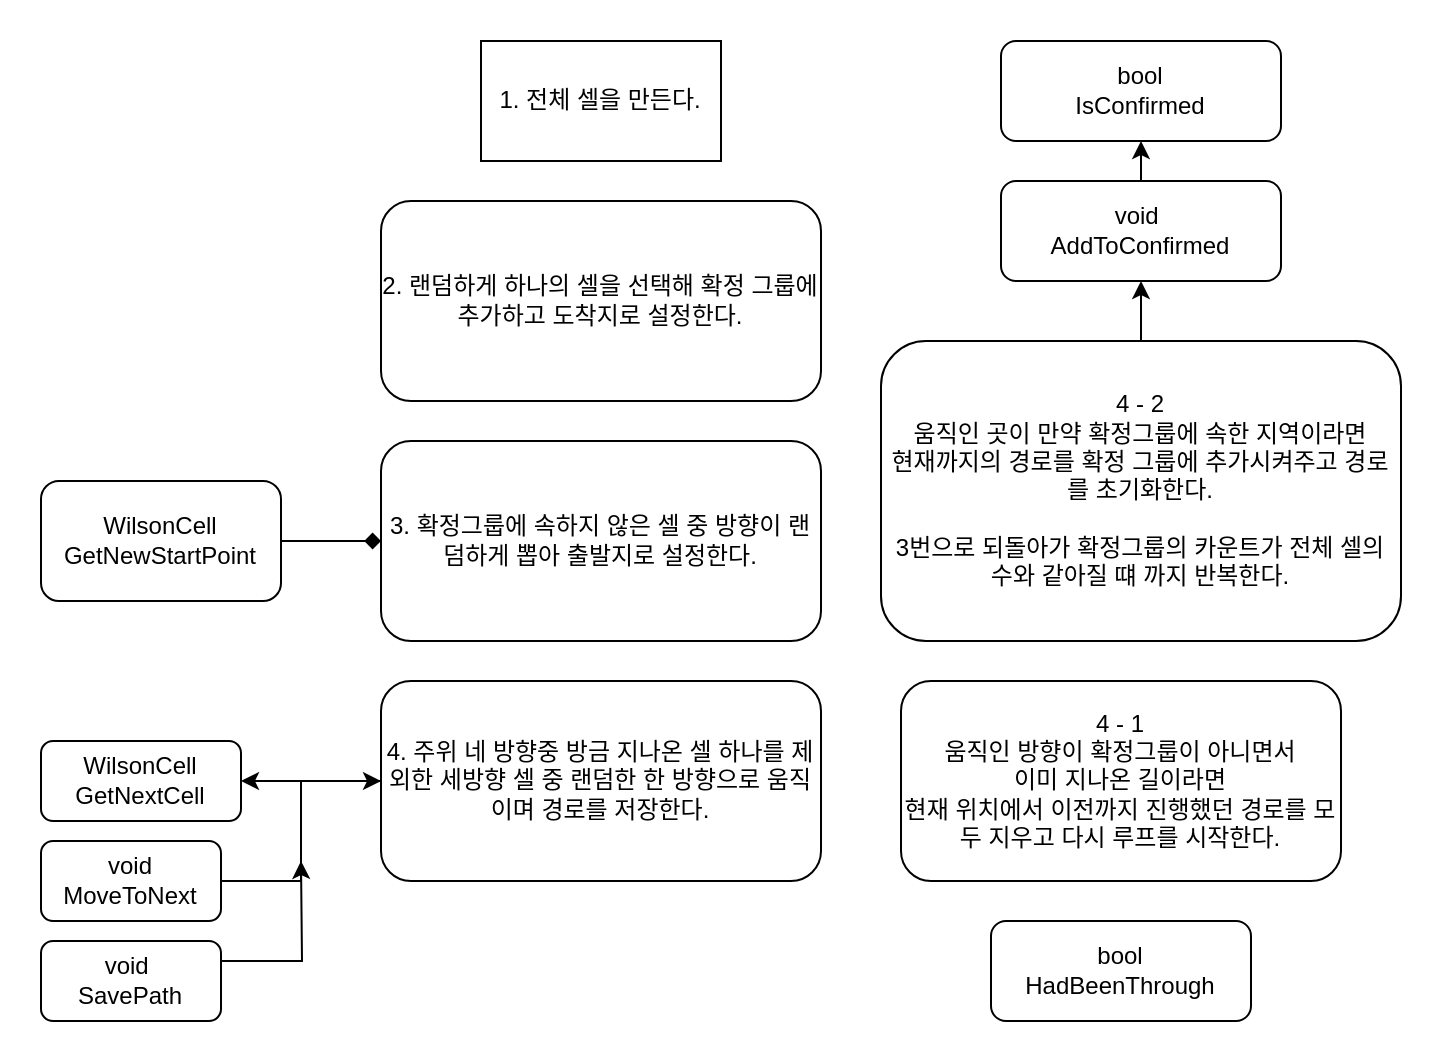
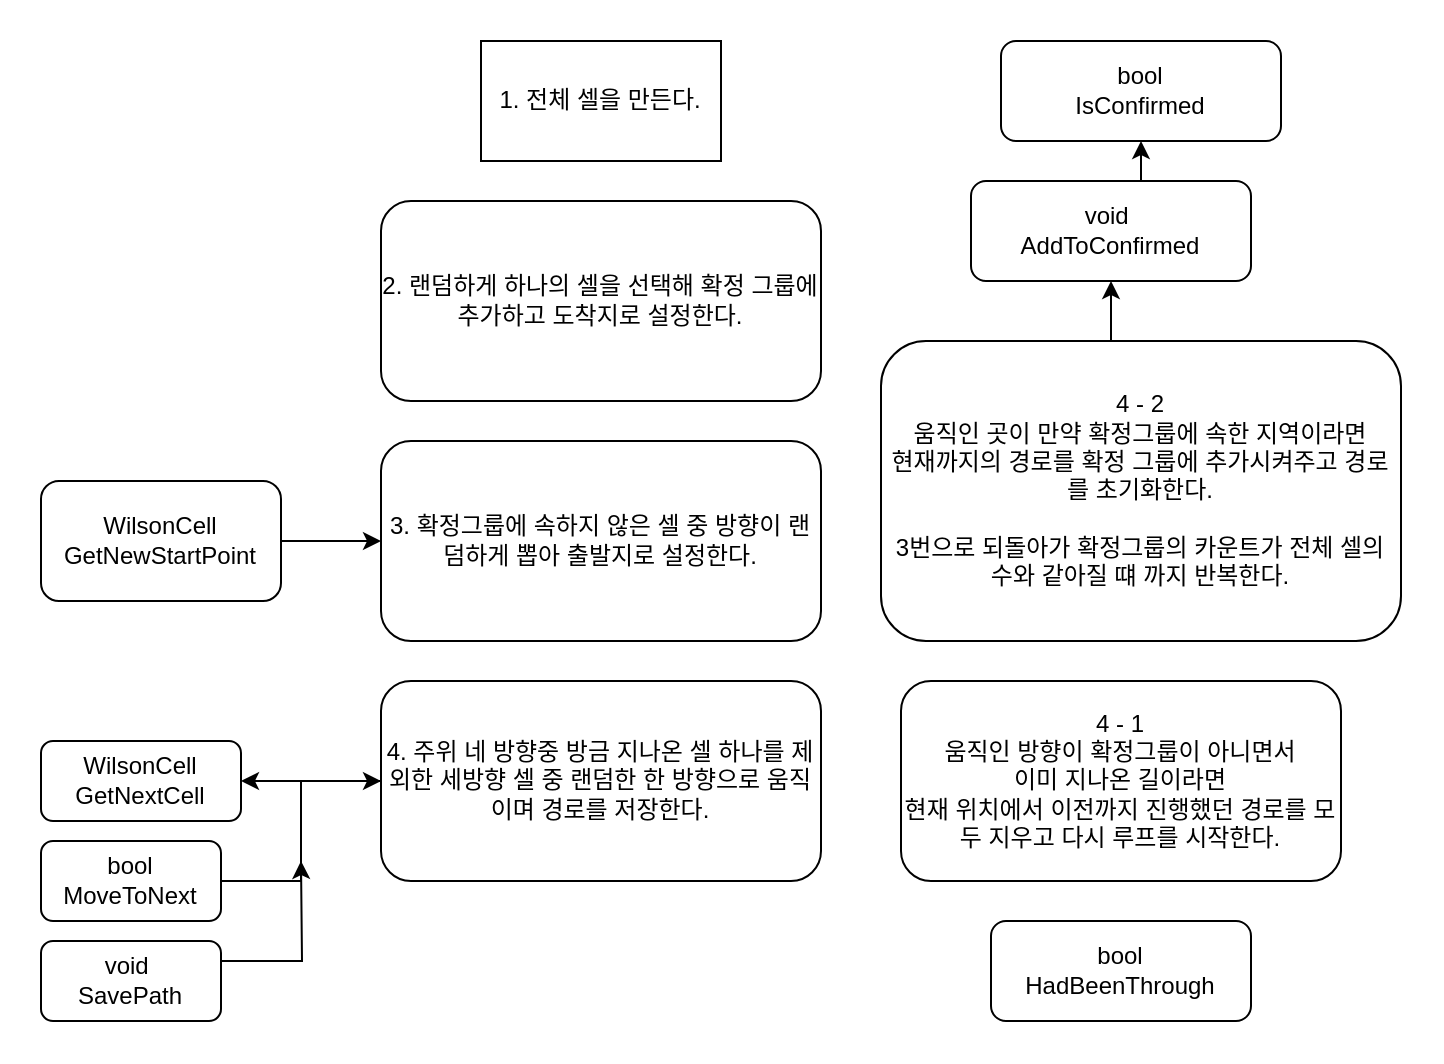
  <mxCell id="0" />
  <mxCell id="1" parent="0" />
  <mxCell id="2" value="1. 전체 셀을 만든다." style="whiteSpace=wrap;html=1;rounded=0;" parent="1" vertex="1"><mxGeometry x="240" y="20" width="120" height="60" as="geometry" /></mxCell>
  <mxCell id="3" value="2. 랜덤하게 하나의 셀을 선택해 확정 그룹에 추가하고 도착지로 설정한다." style="rounded=1;whiteSpace=wrap;html=1;" parent="1" vertex="1"><mxGeometry x="190" y="100" width="220" height="100" as="geometry" /></mxCell>
  <mxCell id="4" value="3. 확정그룹에 속하지 않은 셀 중 방향이 랜덤하게 뽑아 출발지로 설정한다." style="rounded=1;whiteSpace=wrap;html=1;" parent="1" vertex="1"><mxGeometry x="190" y="220" width="220" height="100" as="geometry" /></mxCell>
  <mxCell id="5" value="" style="edgeStyle=orthogonalEdgeStyle;rounded=0;orthogonalLoop=1;jettySize=auto;html=1;" parent="1" source="6" target="12" edge="1"><mxGeometry relative="1" as="geometry" /></mxCell>
  <mxCell id="6" value="4. 주위 네 방향중 방금 지나온 셀 하나를 제외한 세방향 셀 중 랜덤한 한 방향으로 움직이며 경로를 저장한다." style="rounded=1;whiteSpace=wrap;html=1;" parent="1" vertex="1"><mxGeometry x="190" y="340" width="220" height="100" as="geometry" /></mxCell>
  <mxCell id="7" value="4 - 1&lt;br&gt;움직인 방향이 확정그룹이 아니면서&lt;br&gt;이미 지나온 길이라면&lt;br&gt;현재 위치에서 이전까지 진행했던 경로를 모두 지우고 다시 루프를 시작한다." style="rounded=1;whiteSpace=wrap;html=1;" parent="1" vertex="1"><mxGeometry x="450" y="340" width="220" height="100" as="geometry" /></mxCell>
  <mxCell id="8" style="edgeStyle=orthogonalEdgeStyle;rounded=0;orthogonalLoop=1;jettySize=auto;html=1;exitX=0.5;exitY=0;exitDx=0;exitDy=0;entryX=0.5;entryY=1;entryDx=0;entryDy=0;" parent="1" source="9" target="19" edge="1"><mxGeometry relative="1" as="geometry" /></mxCell>
  <mxCell id="9" value="4 - 2&lt;br&gt;움직인 곳이 만약 확정그룹에 속한 지역이라면&lt;br&gt;현재까지의 경로를 확정 그룹에 추가시켜주고 경로를 초기화한다.&lt;br&gt;&lt;br&gt;3번으로 되돌아가 확정그룹의 카운트가 전체 셀의 수와 같아질 떄 까지 반복한다." style="rounded=1;whiteSpace=wrap;html=1;" parent="1" vertex="1"><mxGeometry x="440" y="170" width="260" height="150" as="geometry" /></mxCell>
- <mxCell id="10" value="" style="edgeStyle=orthogonalEdgeStyle;rounded=0;orthogonalLoop=1;jettySize=auto;html=1;endArrow=diamond;" parent="1" source="11" target="4" edge="1"><mxGeometry relative="1" as="geometry" /></mxCell>
+ <mxCell id="10" value="" style="edgeStyle=orthogonalEdgeStyle;rounded=0;orthogonalLoop=1;jettySize=auto;html=1;" parent="1" source="11" target="4" edge="1"><mxGeometry relative="1" as="geometry" /></mxCell>
  <mxCell id="11" value="WilsonCell&lt;br&gt;GetNewStartPoint" style="rounded=1;whiteSpace=wrap;html=1;" parent="1" vertex="1"><mxGeometry x="20" y="240" width="120" height="60" as="geometry" /></mxCell>
  <mxCell id="12" value="WilsonCell&lt;br&gt;GetNextCell" style="rounded=1;whiteSpace=wrap;html=1;" parent="1" vertex="1"><mxGeometry x="20" y="370" width="100" height="40" as="geometry" /></mxCell>
  <mxCell id="13" value="" style="edgeStyle=orthogonalEdgeStyle;rounded=0;orthogonalLoop=1;jettySize=auto;html=1;" parent="1" source="14" target="6" edge="1"><mxGeometry relative="1" as="geometry" /></mxCell>
- <mxCell id="14" value="void MoveToNext" style="rounded=1;whiteSpace=wrap;html=1;" parent="1" vertex="1"><mxGeometry x="20" y="420" width="90" height="40" as="geometry" /></mxCell>
+ <mxCell id="14" value="bool MoveToNext" style="rounded=1;whiteSpace=wrap;html=1;" parent="1" vertex="1"><mxGeometry x="20" y="420" width="90" height="40" as="geometry" /></mxCell>
  <mxCell id="15" style="edgeStyle=orthogonalEdgeStyle;rounded=0;orthogonalLoop=1;jettySize=auto;html=1;exitX=1;exitY=0.25;exitDx=0;exitDy=0;" parent="1" source="16" edge="1"><mxGeometry relative="1" as="geometry"><mxPoint x="150" y="430" as="targetPoint" /></mxGeometry></mxCell>
  <mxCell id="16" value="void&amp;nbsp;&lt;br&gt;SavePath" style="rounded=1;whiteSpace=wrap;html=1;" parent="1" vertex="1"><mxGeometry x="20" y="470" width="90" height="40" as="geometry" /></mxCell>
  <mxCell id="17" value="bool&lt;br&gt;IsConfirmed" style="rounded=1;whiteSpace=wrap;html=1;" parent="1" vertex="1"><mxGeometry x="500" y="20" width="140" height="50" as="geometry" /></mxCell>
  <mxCell id="18" style="edgeStyle=orthogonalEdgeStyle;rounded=0;orthogonalLoop=1;jettySize=auto;html=1;exitX=0.5;exitY=0;exitDx=0;exitDy=0;entryX=0.5;entryY=1;entryDx=0;entryDy=0;" parent="1" source="19" target="17" edge="1"><mxGeometry relative="1" as="geometry" /></mxCell>
- <mxCell id="19" value="void&amp;nbsp;&lt;br&gt;AddToConfirmed" style="rounded=1;whiteSpace=wrap;html=1;" parent="1" vertex="1"><mxGeometry x="500" y="90" width="140" height="50" as="geometry" /></mxCell>
+ <mxCell id="19" value="void&amp;nbsp;&lt;br&gt;AddToConfirmed" style="rounded=1;whiteSpace=wrap;html=1;" parent="1" vertex="1"><mxGeometry x="485" y="90" width="140" height="50" as="geometry" /></mxCell>
  <mxCell id="20" value="bool&lt;br&gt;HadBeenThrough" style="rounded=1;whiteSpace=wrap;html=1;" parent="1" vertex="1"><mxGeometry x="495" y="460" width="130" height="50" as="geometry" /></mxCell>
